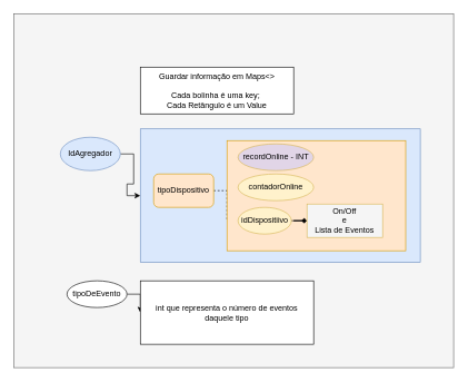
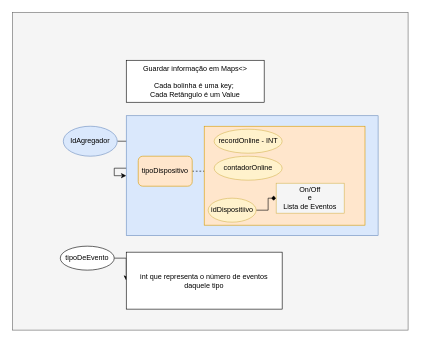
  <mxCell id="0" />
  <mxCell id="1" parent="0" />
  <mxCell id="2" value="" style="rounded=0;whiteSpace=wrap;html=1;strokeColor=#666666;fillColor=#f5f5f5;fontColor=#333333;" vertex="1" parent="1"><mxGeometry x="20" y="20" width="660" height="530" as="geometry" /></mxCell>
  <mxCell id="3" style="edgeStyle=orthogonalEdgeStyle;rounded=0;orthogonalLoop=1;jettySize=auto;html=1;" edge="1" parent="1" source="4" target="5"><mxGeometry relative="1" as="geometry" /></mxCell>
- <mxCell id="4" value="IdAgregador&lt;br&gt;" style="ellipse;whiteSpace=wrap;html=1;fillColor=#dae8fc;strokeColor=#6c8ebf;" vertex="1" parent="1"><mxGeometry x="90" y="205" width="90" height="50" as="geometry" /></mxCell>
+ <mxCell id="4" value="IdAgregador&lt;br&gt;" style="ellipse;whiteSpace=wrap;html=1;fillColor=#dae8fc;strokeColor=#6c8ebf;" vertex="1" parent="1"><mxGeometry x="105" y="210" width="90" height="50" as="geometry" /></mxCell>
  <mxCell id="5" value="" style="rounded=0;whiteSpace=wrap;html=1;fillColor=#dae8fc;strokeColor=#6c8ebf;" vertex="1" parent="1"><mxGeometry x="210" y="192.5" width="420" height="200" as="geometry" /></mxCell>
  <mxCell id="6" value="" style="edgeStyle=orthogonalEdgeStyle;rounded=0;orthogonalLoop=1;jettySize=auto;html=1;dashed=1;" edge="1" parent="1" source="7" target="10"><mxGeometry relative="1" as="geometry" /></mxCell>
  <mxCell id="7" value="tipoDispositivo" style="whiteSpace=wrap;html=1;fillColor=#ffe6cc;strokeColor=#d79b00;rounded=1;" vertex="1" parent="1"><mxGeometry x="230" y="260" width="90" height="50" as="geometry" /></mxCell>
  <mxCell id="8" value="" style="rounded=0;whiteSpace=wrap;html=1;fillColor=#ffe6cc;strokeColor=#d79b00;" vertex="1" parent="1"><mxGeometry x="340" y="210" width="268.13" height="165" as="geometry" /></mxCell>
  <mxCell id="9" style="edgeStyle=orthogonalEdgeStyle;rounded=0;orthogonalLoop=1;jettySize=auto;html=1;endArrow=diamond;" edge="1" parent="1" source="10" target="11"><mxGeometry relative="1" as="geometry" /></mxCell>
- <mxCell id="10" value="idDispositiivo&lt;br&gt;" style="ellipse;whiteSpace=wrap;html=1;fillColor=#fff2cc;strokeColor=#d6b656;" vertex="1" parent="1"><mxGeometry x="356.57" y="310" width="80" height="40" as="geometry" /></mxCell>
+ <mxCell id="10" value="idDispositiivo&lt;br&gt;" style="ellipse;whiteSpace=wrap;html=1;fillColor=#fff2cc;strokeColor=#d6b656;" vertex="1" parent="1"><mxGeometry x="346.57" y="330" width="80" height="40" as="geometry" /></mxCell>
  <mxCell id="11" value="On/Off&lt;br&gt;e&lt;br&gt;Lista de Eventos" style="rounded=0;whiteSpace=wrap;html=1;fillColor=#f5f5f5;strokeColor=#d6b656;" vertex="1" parent="1"><mxGeometry x="460" y="305" width="113.43" height="50" as="geometry" /></mxCell>
  <mxCell id="12" value="Guardar informação em Maps&amp;lt;&amp;gt;&lt;br&gt;&lt;br&gt;Cada bolinha é uma key;&amp;nbsp;&lt;br&gt;Cada Retângulo é um Value" style="text;html=1;align=center;verticalAlign=middle;whiteSpace=wrap;rounded=0;strokeColor=default;fillColor=default;" vertex="1" parent="1"><mxGeometry x="210" y="100" width="230" height="70" as="geometry" /></mxCell>
  <mxCell id="13" style="edgeStyle=orthogonalEdgeStyle;rounded=0;orthogonalLoop=1;jettySize=auto;html=1;" edge="1" parent="1" source="14" target="15"><mxGeometry relative="1" as="geometry" /></mxCell>
- <mxCell id="14" value="tipoDeEvento" style="ellipse;whiteSpace=wrap;html=1;strokeColor=default;" vertex="1" parent="1"><mxGeometry x="100" y="420" width="90" height="40" as="geometry" /></mxCell>
+ <mxCell id="14" value="tipoDeEvento" style="ellipse;whiteSpace=wrap;html=1;strokeColor=default;" vertex="1" parent="1"><mxGeometry x="100" y="410" width="90" height="40" as="geometry" /></mxCell>
  <mxCell id="15" value="int que representa o número de eventos daquele tipo" style="rounded=0;whiteSpace=wrap;html=1;strokeColor=default;" vertex="1" parent="1"><mxGeometry x="210" y="420" width="260" height="95" as="geometry" /></mxCell>
- <mxCell id="16" value="recordOnline - INT" style="ellipse;whiteSpace=wrap;html=1;fillColor=#e1d5e7;strokeColor=#d6b656;" vertex="1" parent="1"><mxGeometry x="356.57" y="215" width="113.43" height="40" as="geometry" /></mxCell>
+ <mxCell id="16" value="recordOnline - INT" style="ellipse;whiteSpace=wrap;html=1;fillColor=#fff2cc;strokeColor=#d6b656;" vertex="1" parent="1"><mxGeometry x="356.57" y="215" width="113.43" height="40" as="geometry" /></mxCell>
  <mxCell id="17" value="contadorOnline" style="ellipse;whiteSpace=wrap;html=1;fillColor=#fff2cc;strokeColor=#d6b656;" vertex="1" parent="1"><mxGeometry x="356.57" y="260" width="113.43" height="40" as="geometry" /></mxCell>
